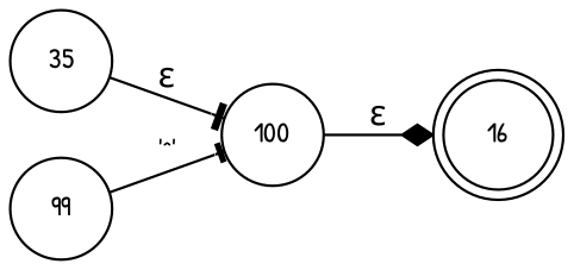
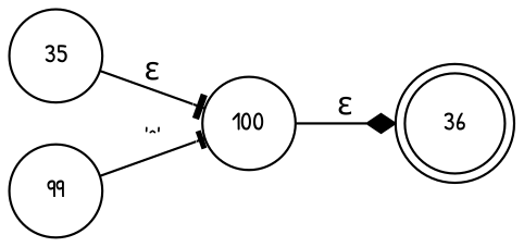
  digraph {
    fontname="Patrick Hand"
    rankdir=LR
    node [fixedsize=true fontname="Patrick Hand" fontsize=11 shape=circle peripheries=1]
    edge [arrowhead=tee fontname="Patrick Hand"]
-   n1 [label=16 shape=doublecircle width=.6 peripheries=""]
+   n1 [label=36 shape=doublecircle width=.6 peripheries=""]
    n2 [label=35 width=.55]
    n3 [label=100 width=.55]
    n4 [label=99 width=.55]
    n2 -> n3 [label="&epsilon;"]
    n3 -> n1 [arrowhead=diamond label="&epsilon;"]
    n4 -> n3 [arrowsize=.7 fontsize=11 label="'^'"]
  }
